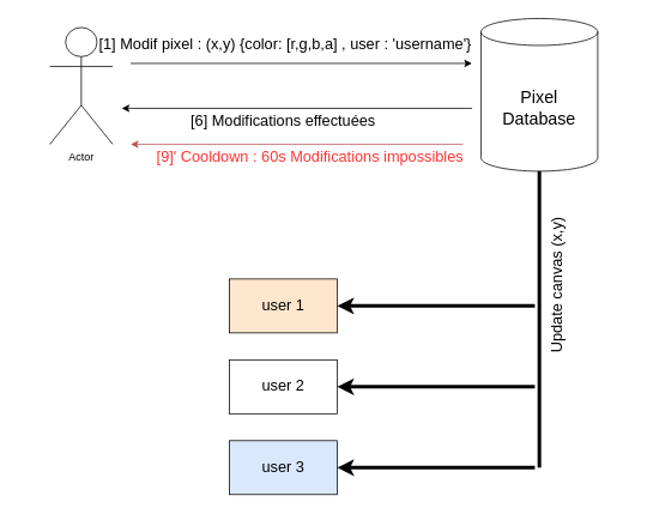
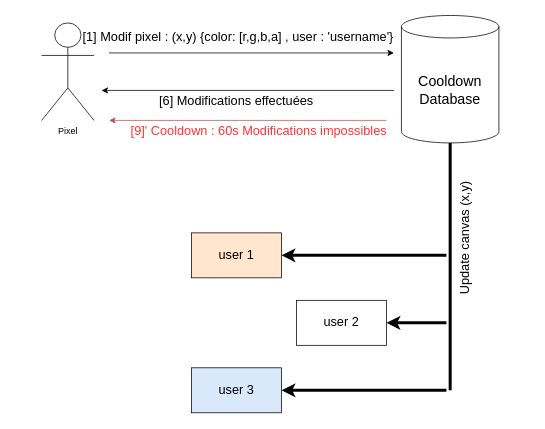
  <mxCell id="0" />
  <mxCell id="1" parent="0" />
  <mxCell id="2" value="" style="shape=cylinder3;whiteSpace=wrap;html=1;boundedLbl=1;backgroundOutline=1;size=15;" vertex="1" parent="1"><mxGeometry x="535" y="20" width="130" height="170" as="geometry" /></mxCell>
- <mxCell id="3" value="Actor" style="shape=umlActor;verticalLabelPosition=bottom;verticalAlign=top;html=1;outlineConnect=0;" vertex="1" parent="1"><mxGeometry x="55" y="30" width="70" height="130" as="geometry" /></mxCell>
- <mxCell id="4" value="&lt;font style=&quot;font-size: 19px&quot;&gt;Pixel Database&lt;/font&gt;" style="text;html=1;strokeColor=none;fillColor=none;align=center;verticalAlign=middle;whiteSpace=wrap;rounded=0;" vertex="1" parent="1"><mxGeometry x="545" y="80" width="110" height="80" as="geometry" /></mxCell>
+ <mxCell id="3" value="Pixel" style="shape=umlActor;verticalLabelPosition=bottom;verticalAlign=top;html=1;outlineConnect=0;" vertex="1" parent="1"><mxGeometry x="55" y="30" width="70" height="130" as="geometry" /></mxCell>
+ <mxCell id="4" value="&lt;font style=&quot;font-size: 19px&quot;&gt;Cooldown Database&lt;/font&gt;" style="text;html=1;strokeColor=none;fillColor=none;align=center;verticalAlign=middle;whiteSpace=wrap;rounded=0;" vertex="1" parent="1"><mxGeometry x="545" y="80" width="110" height="80" as="geometry" /></mxCell>
  <mxCell id="5" value="" style="endArrow=classic;html=1;rounded=0;fontSize=19;" edge="1" parent="1"><mxGeometry width="50" height="50" relative="1" as="geometry"><mxPoint x="145" y="70" as="sourcePoint" /><mxPoint x="525" y="70" as="targetPoint" /></mxGeometry></mxCell>
  <mxCell id="6" value="&lt;font style=&quot;font-size: 17px&quot;&gt;&amp;nbsp;[1] Modif pixel : (x,y) {color: [r,g,b,a] , user : 'username'}&lt;/font&gt;" style="text;html=1;strokeColor=none;fillColor=none;align=center;verticalAlign=middle;whiteSpace=wrap;rounded=0;fontSize=19;" vertex="1" parent="1"><mxGeometry x="85" y="30" width="460" height="35" as="geometry" /></mxCell>
  <mxCell id="7" value="" style="endArrow=classic;html=1;rounded=0;fontSize=17;" edge="1" parent="1"><mxGeometry width="50" height="50" relative="1" as="geometry"><mxPoint x="525" y="120" as="sourcePoint" /><mxPoint x="135" y="120" as="targetPoint" /></mxGeometry></mxCell>
  <mxCell id="8" value="[6] Modifications effectuées" style="text;html=1;strokeColor=none;fillColor=none;align=center;verticalAlign=middle;whiteSpace=wrap;rounded=0;fontSize=17;" vertex="1" parent="1"><mxGeometry x="20" y="120" width="590" height="30" as="geometry" /></mxCell>
  <mxCell id="9" value="" style="endArrow=classic;html=1;rounded=0;fontSize=17;fillColor=#f8cecc;strokeColor=#b85450;" edge="1" parent="1"><mxGeometry width="50" height="50" relative="1" as="geometry"><mxPoint x="515" y="160" as="sourcePoint" /><mxPoint x="145" y="160" as="targetPoint" /></mxGeometry></mxCell>
  <mxCell id="10" value="&lt;font color=&quot;#ff3333&quot;&gt;[9]' Cooldown : 60s Modifications impossibles&lt;/font&gt;" style="text;html=1;strokeColor=none;fillColor=none;align=center;verticalAlign=middle;whiteSpace=wrap;rounded=0;fontSize=17;" vertex="1" parent="1"><mxGeometry x="145" y="160" width="400" height="30" as="geometry" /></mxCell>
  <mxCell id="11" value="" style="endArrow=none;html=1;rounded=0;fontSize=17;fontColor=#FF3333;entryX=0.5;entryY=1;entryDx=0;entryDy=0;entryPerimeter=0;jumpSize=12;strokeWidth=4;" edge="1" parent="1" target="2"><mxGeometry width="50" height="50" relative="1" as="geometry"><mxPoint x="600" y="520" as="sourcePoint" /><mxPoint x="335" y="220" as="targetPoint" /></mxGeometry></mxCell>
  <mxCell id="12" value="&lt;font color=&quot;#000000&quot;&gt;user 1&lt;/font&gt;" style="rounded=0;whiteSpace=wrap;html=1;fontSize=17;fontColor=#FF3333;fillColor=#ffe6cc;" vertex="1" parent="1"><mxGeometry x="255" y="310" width="120" height="60" as="geometry" /></mxCell>
- <mxCell id="13" value="&lt;font color=&quot;#000000&quot;&gt;user 2&lt;/font&gt;" style="rounded=0;whiteSpace=wrap;html=1;fontSize=17;fontColor=#FF3333;" vertex="1" parent="1"><mxGeometry x="255" y="400" width="120" height="60" as="geometry" /></mxCell>
+ <mxCell id="13" value="&lt;font color=&quot;#000000&quot;&gt;user 2&lt;/font&gt;" style="rounded=0;whiteSpace=wrap;html=1;fontSize=17;fontColor=#FF3333;" vertex="1" parent="1"><mxGeometry x="395" y="400" width="120" height="60" as="geometry" /></mxCell>
  <mxCell id="14" value="&lt;font color=&quot;#000000&quot;&gt;user 3&lt;/font&gt;" style="rounded=0;whiteSpace=wrap;html=1;fontSize=17;fontColor=#FF3333;fillColor=#dae8fc;" vertex="1" parent="1"><mxGeometry x="255" y="490" width="120" height="60" as="geometry" /></mxCell>
  <mxCell id="15" value="" style="endArrow=classic;html=1;rounded=0;fontSize=17;fontColor=#000000;strokeWidth=4;jumpSize=12;entryX=1;entryY=0.5;entryDx=0;entryDy=0;" edge="1" parent="1" target="14"><mxGeometry width="50" height="50" relative="1" as="geometry"><mxPoint x="595" y="520" as="sourcePoint" /><mxPoint x="335" y="320" as="targetPoint" /></mxGeometry></mxCell>
  <mxCell id="16" value="" style="endArrow=classic;html=1;rounded=0;fontSize=17;fontColor=#000000;strokeWidth=4;jumpSize=12;entryX=1;entryY=0.5;entryDx=0;entryDy=0;" edge="1" parent="1" target="13"><mxGeometry width="50" height="50" relative="1" as="geometry"><mxPoint x="595" y="430" as="sourcePoint" /><mxPoint x="555" y="390" as="targetPoint" /></mxGeometry></mxCell>
  <mxCell id="17" value="" style="endArrow=classic;html=1;rounded=0;fontSize=17;fontColor=#000000;strokeWidth=4;jumpSize=12;entryX=1;entryY=0.5;entryDx=0;entryDy=0;" edge="1" parent="1" target="12"><mxGeometry width="50" height="50" relative="1" as="geometry"><mxPoint x="595" y="340" as="sourcePoint" /><mxPoint x="555" y="330" as="targetPoint" /></mxGeometry></mxCell>
  <mxCell id="18" value="Update canvas (x,y)&amp;nbsp;" style="text;html=1;align=center;verticalAlign=middle;resizable=0;points=[];autosize=1;strokeColor=none;fillColor=none;fontSize=17;fontColor=#000000;rotation=-90;" vertex="1" parent="1"><mxGeometry x="535" y="300" width="170" height="30" as="geometry" /></mxCell>
